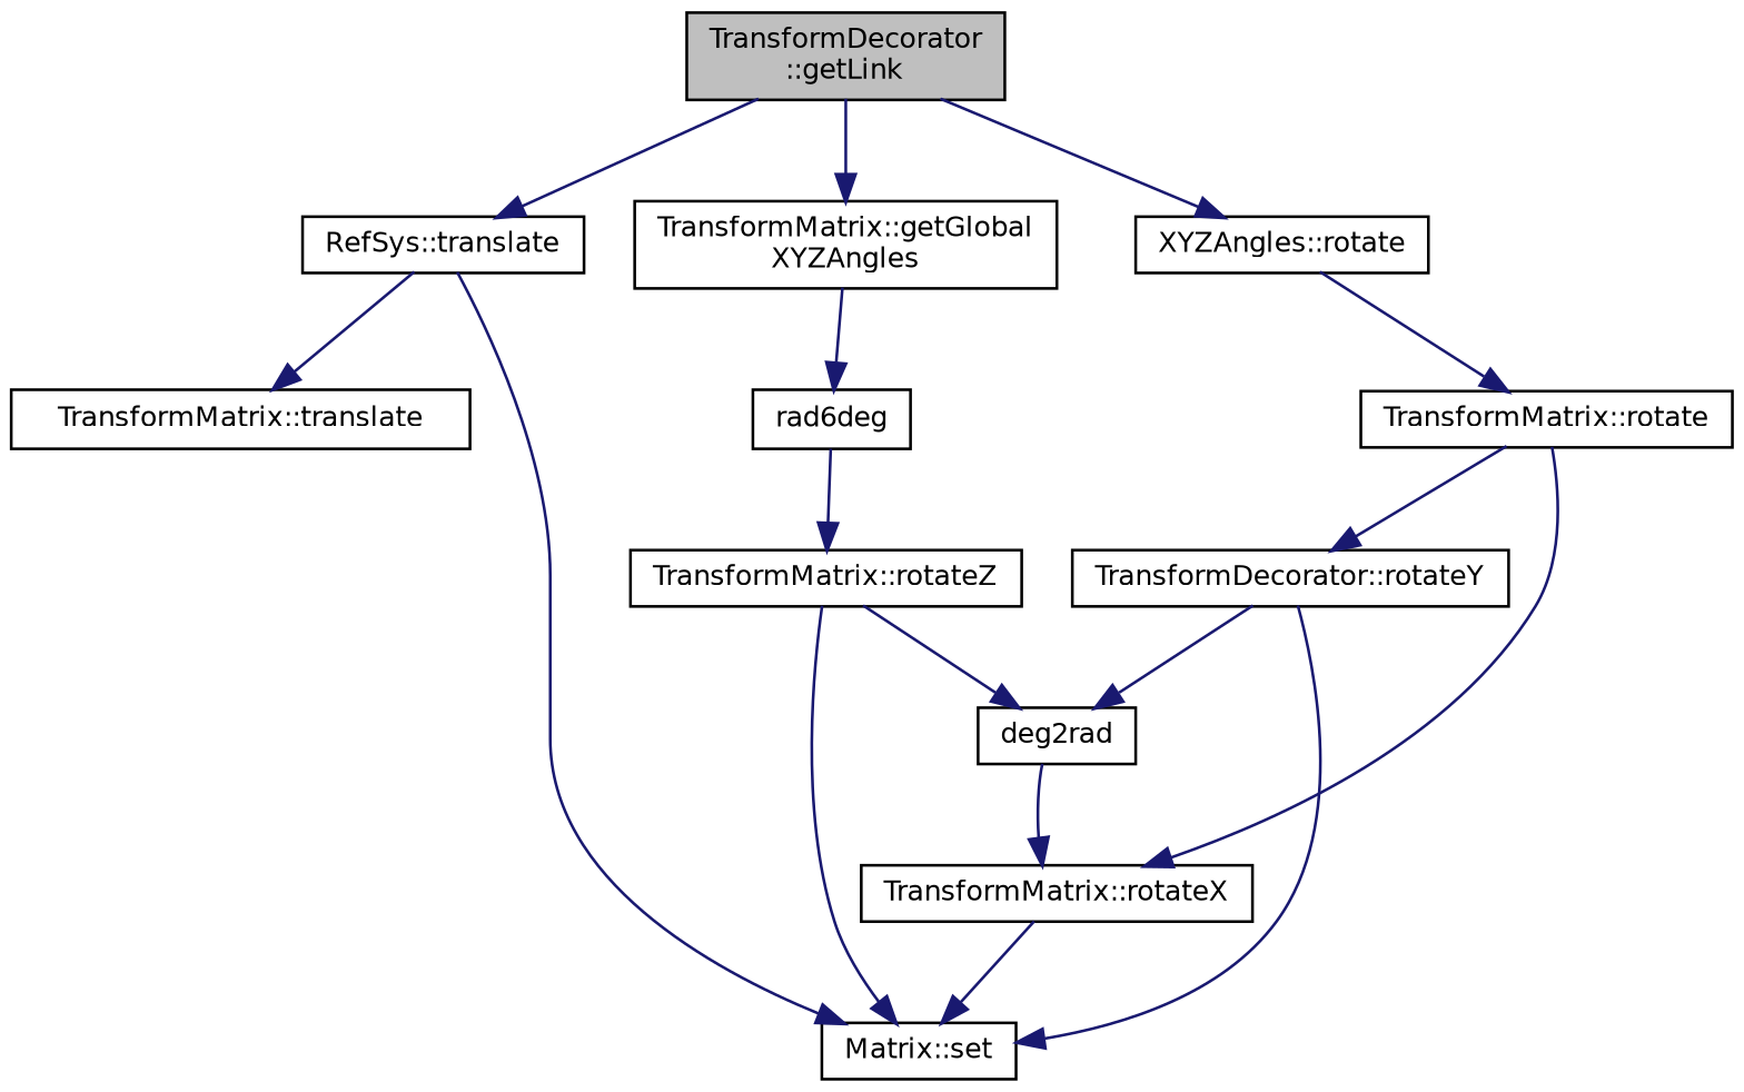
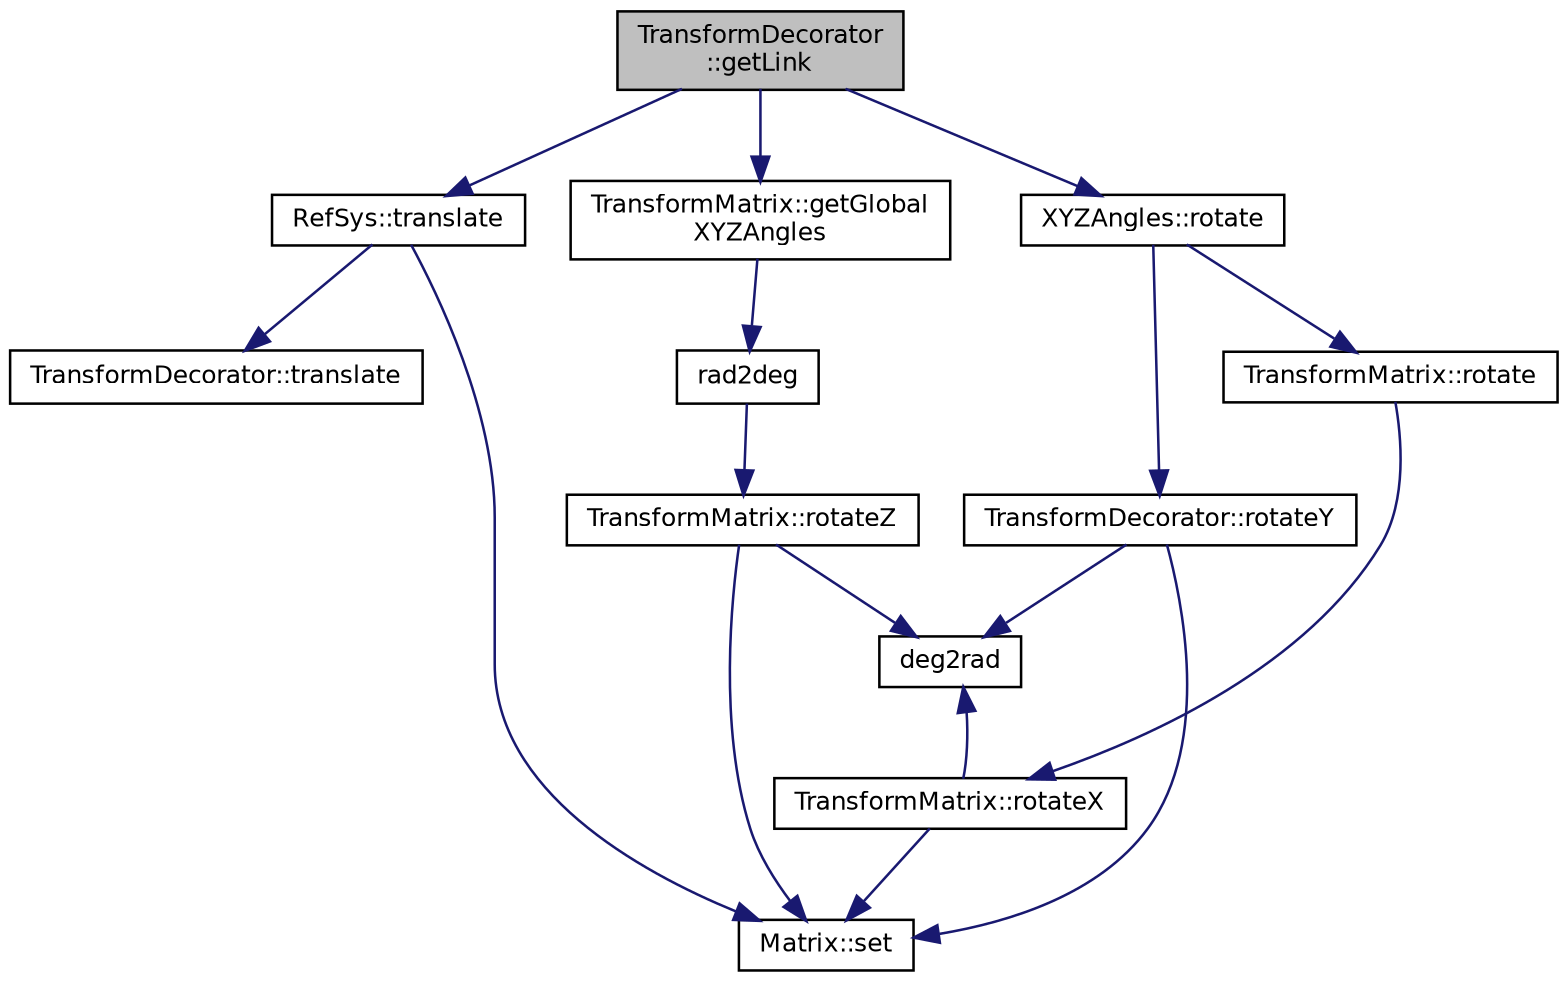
  digraph {
    rankdir=TB
    node [color=black fillcolor=white fontname=Helvetica fontsize=10 shape=record style=filled]
    edge [color=midnightblue fontname=Helvetica fontsize=10 labelfontname=Helvetica labelfontsize=10 style=solid]
    n1 [fillcolor=grey75 fontcolor=black height=0.2 label="TransformDecorator\l::getLink" width=0.4]
    n2 [height=0.2 label="TransformMatrix::getGlobal\lXYZAngles" width=0.4]
    n3 [height=0.2 label="XYZAngles::rotate" width=0.4]
    n4 [height=0.2 label="RefSys::translate" width=0.4]
-   n5 [height=0.2 label=rad6deg width=0.4]
+   n5 [height=0.2 label=rad2deg width=0.4]
    n6 [height=0.2 label="TransformMatrix::rotate" width=0.4]
    n7 [height=0.2 label="Matrix::set" width=0.4]
-   n8 [height=0.2 label="TransformMatrix::translate" width=0.4]
+   n8 [height=0.2 label="TransformDecorator::translate" width=0.4]
    n9 [height=0.2 label="TransformMatrix::rotateZ" width=0.4]
    n10 [height=0.2 label="TransformMatrix::rotateX" width=0.4]
    n11 [height=0.2 label="TransformDecorator::rotateY" width=0.4]
    n12 [height=0.2 label=deg2rad width=0.4]
    n1 -> n2
    n1 -> n3
    n1 -> n4
    n2 -> n5
    n3 -> n6
    n4 -> n7
    n4 -> n8
    n5 -> n9
    n6 -> n10
-   n6 -> n11
+   n3 -> n11
    n9 -> n7
    n9 -> n12
    n10 -> n7
-   n12 -> n10
+   n10 -> n12
    n11 -> n7
    n11 -> n12
  }
